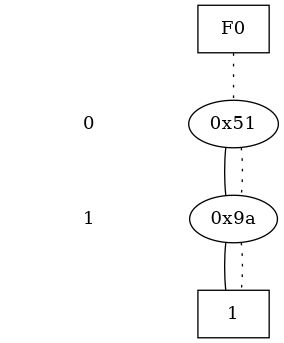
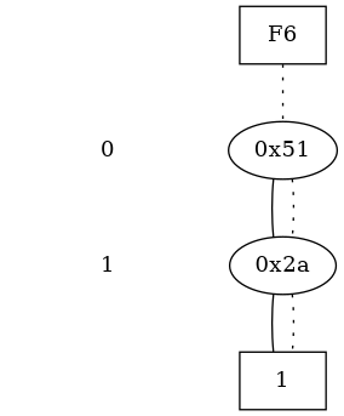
  digraph {
    fontname="DejaVu Serif"
    node [fontname="DejaVu Serif" shape=plaintext]
    edge [dir=none fontname="DejaVu Serif" style=dotted]
    "CONST NODES" [style=invis]
    " 0 "
    " 1 "
-   F0 [shape=box]
+   F0 [shape=box label=F6]
    n5 [label="0x51" shape=""]
-   "0x2a" [label="0x9a" shape=""]
+   "0x2a" [shape=""]
    n7 [label=1 shape=box]
    subgraph sub_1 {
      "CONST NODES"
      " 0 "
      " 1 "
    }
    subgraph sub_2 {
      rank=same
      F0
    }
    subgraph sub_3 {
      rank=same
      " 0 "
      n5
    }
    subgraph sub_4 {
      rank=same
      " 1 "
      "0x2a"
    }
    subgraph sub_5 {
      rank=same
      "CONST NODES"
      subgraph sub_6 {
        rank=same
        n7
      }
    }
    " 0 " -> " 1 " [style=invis]
    " 1 " -> "CONST NODES" [style=invis]
    F0 -> n5
    n5 -> "0x2a" [style=""]
    n5 -> "0x2a"
    "0x2a" -> n7 [style=""]
    "0x2a" -> n7
  }
